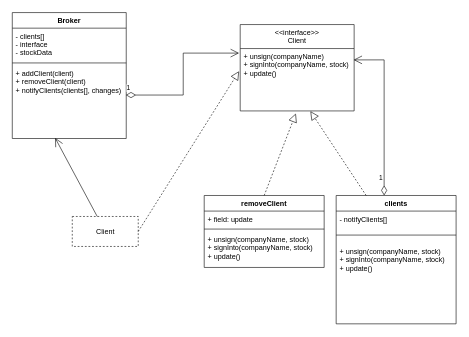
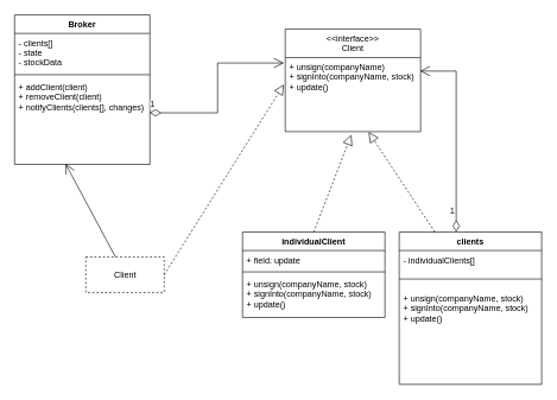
  <mxCell id="0" />
  <mxCell id="1" parent="0" />
  <mxCell id="2" value="Broker" style="swimlane;fontStyle=1;align=center;verticalAlign=top;childLayout=stackLayout;horizontal=1;startSize=26;horizontalStack=0;resizeParent=1;resizeParentMax=0;resizeLast=0;collapsible=1;marginBottom=0;" vertex="1" parent="1"><mxGeometry x="20" y="20" width="190" height="210" as="geometry" /></mxCell>
- <mxCell id="3" value="- clients[]&#10;- interface&#10;- stockData" style="text;strokeColor=none;fillColor=none;align=left;verticalAlign=top;spacingLeft=4;spacingRight=4;overflow=hidden;rotatable=0;points=[[0,0.5],[1,0.5]];portConstraint=eastwest;" vertex="1" parent="2"><mxGeometry y="26" width="190" height="54" as="geometry" /></mxCell>
+ <mxCell id="3" value="- clients[]&#10;- state&#10;- stockData" style="text;strokeColor=none;fillColor=none;align=left;verticalAlign=top;spacingLeft=4;spacingRight=4;overflow=hidden;rotatable=0;points=[[0,0.5],[1,0.5]];portConstraint=eastwest;" vertex="1" parent="2"><mxGeometry y="26" width="190" height="54" as="geometry" /></mxCell>
  <mxCell id="4" value="" style="line;strokeWidth=1;fillColor=none;align=left;verticalAlign=middle;spacingTop=-1;spacingLeft=3;spacingRight=3;rotatable=0;labelPosition=right;points=[];portConstraint=eastwest;strokeColor=inherit;" vertex="1" parent="2"><mxGeometry y="80" width="190" height="8" as="geometry" /></mxCell>
  <mxCell id="5" value="+ addClient(client)&#10;+ removeClient(client)&#10;+ notifyClients(clients[], changes)&#10;" style="text;strokeColor=none;fillColor=none;align=left;verticalAlign=top;spacingLeft=4;spacingRight=4;overflow=hidden;rotatable=0;points=[[0,0.5],[1,0.5]];portConstraint=eastwest;" vertex="1" parent="2"><mxGeometry y="88" width="190" height="122" as="geometry" /></mxCell>
  <mxCell id="6" value="Client" style="html=1;dashed=1;" vertex="1" parent="1"><mxGeometry x="120" y="360" width="110" height="50" as="geometry" /></mxCell>
  <mxCell id="7" value="" style="endArrow=open;endFill=1;endSize=12;html=1;rounded=0;entryX=0.376;entryY=0.992;entryDx=0;entryDy=0;entryPerimeter=0;" edge="1" parent="1" source="6" target="5"><mxGeometry width="160" relative="1" as="geometry"><mxPoint x="190" y="390" as="sourcePoint" /><mxPoint x="350" y="390" as="targetPoint" /></mxGeometry></mxCell>
  <mxCell id="8" value="&lt;&lt;interface&gt;&gt;&#10;Client" style="swimlane;fontStyle=0;childLayout=stackLayout;horizontal=1;startSize=40;fillColor=none;horizontalStack=0;resizeParent=1;resizeParentMax=0;resizeLast=0;collapsible=1;marginBottom=0;" vertex="1" parent="1"><mxGeometry x="400" y="40" width="190" height="144" as="geometry" /></mxCell>
  <mxCell id="9" value="+ unsign(companyName)&#10;+ signInto(companyName, stock)&#10;+ update()&#10;" style="text;strokeColor=none;fillColor=none;align=left;verticalAlign=top;spacingLeft=4;spacingRight=4;overflow=hidden;rotatable=0;points=[[0,0.5],[1,0.5]];portConstraint=eastwest;" vertex="1" parent="8"><mxGeometry y="40" width="190" height="104" as="geometry" /></mxCell>
  <mxCell id="10" value="1" style="endArrow=open;html=1;endSize=12;startArrow=diamondThin;startSize=14;startFill=0;edgeStyle=orthogonalEdgeStyle;align=left;verticalAlign=bottom;rounded=0;entryX=-0.01;entryY=0.073;entryDx=0;entryDy=0;entryPerimeter=0;exitX=0.997;exitY=0.406;exitDx=0;exitDy=0;exitPerimeter=0;" edge="1" parent="1" source="5" target="9"><mxGeometry x="-1" y="3" relative="1" as="geometry"><mxPoint x="400" y="370" as="sourcePoint" /><mxPoint x="470" y="270" as="targetPoint" /></mxGeometry></mxCell>
  <mxCell id="11" value="" style="endArrow=block;dashed=1;endFill=0;endSize=12;html=1;rounded=0;exitX=1;exitY=0.5;exitDx=0;exitDy=0;entryX=-0.01;entryY=0.364;entryDx=0;entryDy=0;entryPerimeter=0;" edge="1" parent="1" source="6" target="9"><mxGeometry width="160" relative="1" as="geometry"><mxPoint x="380" y="360" as="sourcePoint" /><mxPoint x="540" y="360" as="targetPoint" /></mxGeometry></mxCell>
- <mxCell id="12" value="removeClient" style="swimlane;fontStyle=1;align=center;verticalAlign=top;childLayout=stackLayout;horizontal=1;startSize=26;horizontalStack=0;resizeParent=1;resizeParentMax=0;resizeLast=0;collapsible=1;marginBottom=0;" vertex="1" parent="1"><mxGeometry x="340" y="325" width="200" height="120" as="geometry" /></mxCell>
+ <mxCell id="12" value="individualClient" style="swimlane;fontStyle=1;align=center;verticalAlign=top;childLayout=stackLayout;horizontal=1;startSize=26;horizontalStack=0;resizeParent=1;resizeParentMax=0;resizeLast=0;collapsible=1;marginBottom=0;" vertex="1" parent="1"><mxGeometry x="340" y="325" width="200" height="120" as="geometry" /></mxCell>
  <mxCell id="13" value="+ field: update" style="text;strokeColor=none;fillColor=none;align=left;verticalAlign=top;spacingLeft=4;spacingRight=4;overflow=hidden;rotatable=0;points=[[0,0.5],[1,0.5]];portConstraint=eastwest;" vertex="1" parent="12"><mxGeometry y="26" width="200" height="26" as="geometry" /></mxCell>
  <mxCell id="14" value="" style="line;strokeWidth=1;fillColor=none;align=left;verticalAlign=middle;spacingTop=-1;spacingLeft=3;spacingRight=3;rotatable=0;labelPosition=right;points=[];portConstraint=eastwest;strokeColor=inherit;" vertex="1" parent="12"><mxGeometry y="52" width="200" height="8" as="geometry" /></mxCell>
  <mxCell id="15" value="+ unsign(companyName, stock)&#10;+ signInto(companyName, stock)&#10;+ update()" style="text;strokeColor=none;fillColor=none;align=left;verticalAlign=top;spacingLeft=4;spacingRight=4;overflow=hidden;rotatable=0;points=[[0,0.5],[1,0.5]];portConstraint=eastwest;" vertex="1" parent="12"><mxGeometry y="60" width="200" height="60" as="geometry" /></mxCell>
  <mxCell id="16" value="clients" style="swimlane;fontStyle=1;align=center;verticalAlign=top;childLayout=stackLayout;horizontal=1;startSize=26;horizontalStack=0;resizeParent=1;resizeParentMax=0;resizeLast=0;collapsible=1;marginBottom=0;" vertex="1" parent="1"><mxGeometry x="560" y="325" width="200" height="214" as="geometry" /></mxCell>
  <mxCell id="17" value="1" style="endArrow=open;html=1;endSize=12;startArrow=diamondThin;startSize=14;startFill=0;edgeStyle=orthogonalEdgeStyle;align=left;verticalAlign=bottom;rounded=0;entryX=0.995;entryY=0.182;entryDx=0;entryDy=0;entryPerimeter=0;" edge="1" parent="16" target="9"><mxGeometry x="-0.857" y="10" relative="1" as="geometry"><mxPoint x="80" as="sourcePoint" /><mxPoint x="-70" y="-30" as="targetPoint" /><Array as="points"><mxPoint x="80" y="-226" /></Array><mxPoint as="offset" /></mxGeometry></mxCell>
- <mxCell id="18" value="- notifyClients[]" style="text;strokeColor=none;fillColor=none;align=left;verticalAlign=top;spacingLeft=4;spacingRight=4;overflow=hidden;rotatable=0;points=[[0,0.5],[1,0.5]];portConstraint=eastwest;" vertex="1" parent="16"><mxGeometry y="26" width="200" height="26" as="geometry" /></mxCell>
+ <mxCell id="18" value="- individualClients[]" style="text;strokeColor=none;fillColor=none;align=left;verticalAlign=top;spacingLeft=4;spacingRight=4;overflow=hidden;rotatable=0;points=[[0,0.5],[1,0.5]];portConstraint=eastwest;" vertex="1" parent="16"><mxGeometry y="26" width="200" height="26" as="geometry" /></mxCell>
  <mxCell id="19" value="" style="line;strokeWidth=1;fillColor=none;align=left;verticalAlign=middle;spacingTop=-1;spacingLeft=3;spacingRight=3;rotatable=0;labelPosition=right;points=[];portConstraint=eastwest;strokeColor=inherit;" vertex="1" parent="16"><mxGeometry y="52" width="200" height="28" as="geometry" /></mxCell>
  <mxCell id="20" value="+ unsign(companyName, stock)&#10;+ signInto(companyName, stock)&#10;+ update()" style="text;strokeColor=none;fillColor=none;align=left;verticalAlign=top;spacingLeft=4;spacingRight=4;overflow=hidden;rotatable=0;points=[[0,0.5],[1,0.5]];portConstraint=eastwest;" vertex="1" parent="16"><mxGeometry y="80" width="200" height="134" as="geometry" /></mxCell>
  <mxCell id="21" value="" style="endArrow=block;dashed=1;endFill=0;endSize=12;html=1;rounded=0;exitX=0.5;exitY=0;exitDx=0;exitDy=0;entryX=0.488;entryY=1.042;entryDx=0;entryDy=0;entryPerimeter=0;" edge="1" parent="1" source="12" target="9"><mxGeometry width="160" relative="1" as="geometry"><mxPoint x="410" y="360" as="sourcePoint" /><mxPoint x="570" y="360" as="targetPoint" /></mxGeometry></mxCell>
  <mxCell id="22" value="" style="endArrow=block;dashed=1;endFill=0;endSize=12;html=1;rounded=0;exitX=0.25;exitY=0;exitDx=0;exitDy=0;entryX=0.616;entryY=1.005;entryDx=0;entryDy=0;entryPerimeter=0;" edge="1" parent="1" source="16" target="9"><mxGeometry width="160" relative="1" as="geometry"><mxPoint x="410" y="360" as="sourcePoint" /><mxPoint x="595" y="427" as="targetPoint" /></mxGeometry></mxCell>
